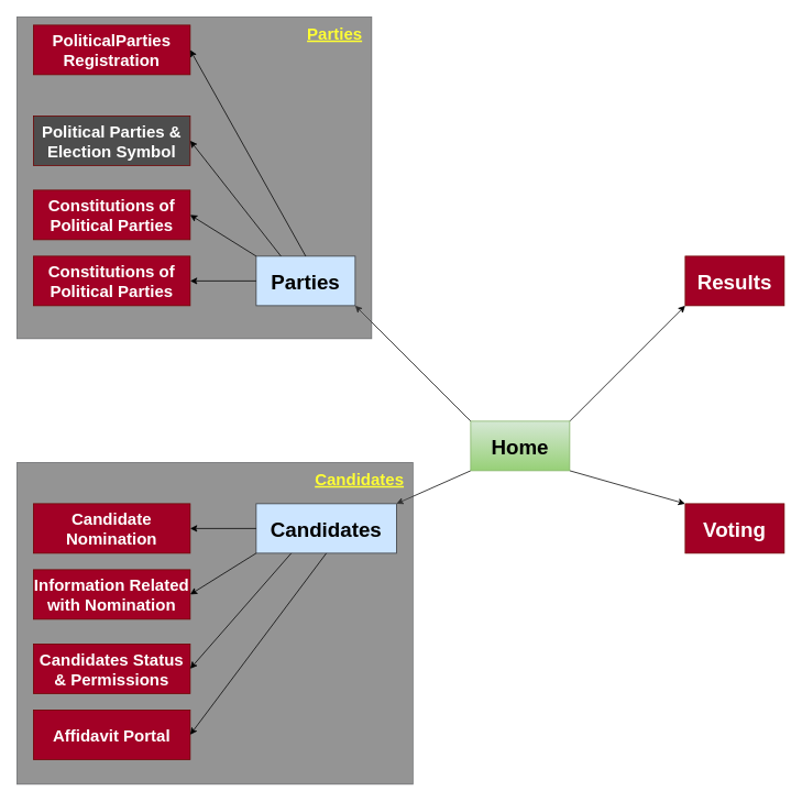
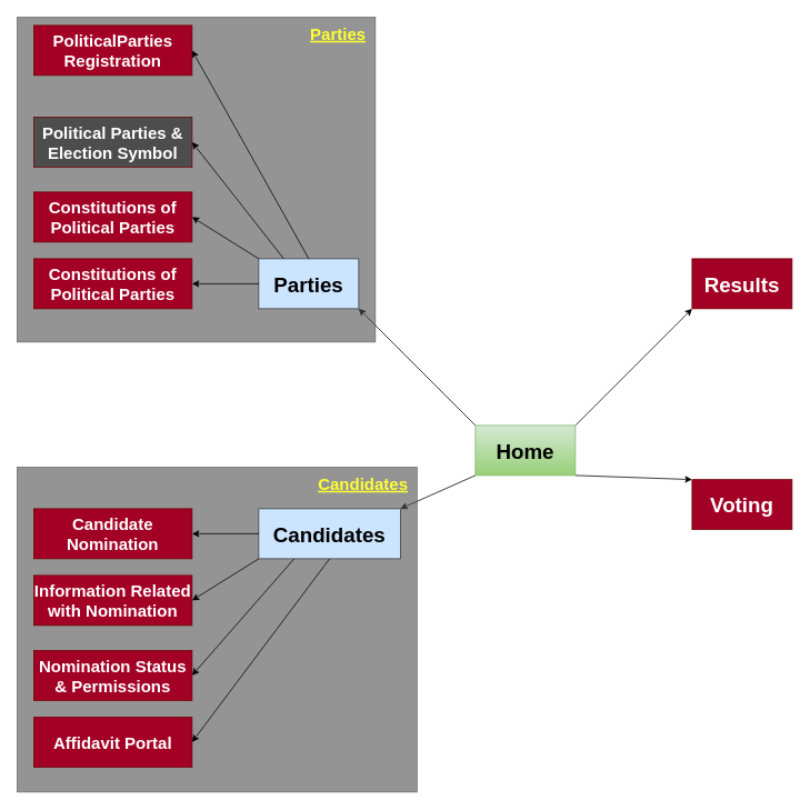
  <mxCell id="0" />
  <mxCell id="1" parent="0" />
  <mxCell id="2" style="edgeStyle=none;html=1;exitX=0;exitY=0;exitDx=0;exitDy=0;entryX=1;entryY=1;entryDx=0;entryDy=0;fontSize=20;fontColor=#000000;" edge="1" parent="1" source="6" target="23"><mxGeometry relative="1" as="geometry" /></mxCell>
  <mxCell id="3" style="edgeStyle=none;html=1;exitX=0;exitY=1;exitDx=0;exitDy=0;entryX=1;entryY=0;entryDx=0;entryDy=0;fontSize=20;fontColor=#000000;" edge="1" parent="1" source="6" target="11"><mxGeometry relative="1" as="geometry" /></mxCell>
  <mxCell id="4" style="edgeStyle=none;html=1;exitX=1;exitY=0;exitDx=0;exitDy=0;entryX=0;entryY=1;entryDx=0;entryDy=0;fontSize=20;fontColor=#000000;" edge="1" parent="1" source="6" target="8"><mxGeometry relative="1" as="geometry" /></mxCell>
  <mxCell id="5" style="edgeStyle=none;html=1;exitX=1;exitY=1;exitDx=0;exitDy=0;entryX=0;entryY=0;entryDx=0;entryDy=0;fontSize=20;fontColor=#000000;" edge="1" parent="1" source="6" target="7"><mxGeometry relative="1" as="geometry" /></mxCell>
  <mxCell id="6" value="Home" style="whiteSpace=wrap;html=1;fillColor=#d5e8d4;strokeColor=#82b366;fontStyle=1;fontSize=25;gradientColor=#97d077;fontColor=#000000;" vertex="1" parent="1"><mxGeometry x="570" y="510" width="120" height="60" as="geometry" /></mxCell>
- <mxCell id="7" value="Voting" style="whiteSpace=wrap;html=1;fontSize=25;fontStyle=1;fillColor=#a20025;fontColor=#ffffff;strokeColor=#6F0000;" vertex="1" parent="1"><mxGeometry x="830" y="610" width="120" height="60" as="geometry" /></mxCell>
+ <mxCell id="7" value="Voting" style="whiteSpace=wrap;html=1;fontSize=25;fontStyle=1;fillColor=#a20025;fontColor=#ffffff;strokeColor=#6F0000;" vertex="1" parent="1"><mxGeometry x="830" y="575" width="120" height="60" as="geometry" /></mxCell>
  <mxCell id="8" value="Results" style="whiteSpace=wrap;html=1;fontSize=25;fontStyle=1;fillColor=#a20025;fontColor=#ffffff;strokeColor=#6F0000;" vertex="1" parent="1"><mxGeometry x="830" y="310" width="120" height="60" as="geometry" /></mxCell>
  <mxCell id="9" value="" style="group" vertex="1" connectable="0" parent="1"><mxGeometry x="20" y="560" width="485" height="390" as="geometry" /></mxCell>
  <mxCell id="10" value="" style="group;fillColor=#4D4D4D;strokeColor=#36393d;movable=1;resizable=1;rotatable=1;deletable=1;editable=1;connectable=1;gradientColor=none;gradientDirection=radial;rounded=0;opacity=60;perimeterSpacing=1;container=0;glass=0;shadow=0;" vertex="1" connectable="0" parent="9"><mxGeometry width="480" height="390" as="geometry" /></mxCell>
  <mxCell id="11" value="Candidates" style="whiteSpace=wrap;html=1;fontStyle=1;fontSize=25;fillColor=#cce5ff;strokeColor=#36393d;fontColor=#000000;" vertex="1" parent="9"><mxGeometry x="290" y="50" width="170" height="60" as="geometry" /></mxCell>
  <mxCell id="12" value="Candidate Nomination" style="whiteSpace=wrap;html=1;fontSize=20;fontStyle=1;fillColor=#a20025;fontColor=#ffffff;strokeColor=#6F0000;" vertex="1" parent="9"><mxGeometry x="20" y="50" width="190" height="60" as="geometry" /></mxCell>
  <mxCell id="13" style="edgeStyle=none;html=1;exitX=0;exitY=0.5;exitDx=0;exitDy=0;entryX=1;entryY=0.5;entryDx=0;entryDy=0;fontSize=20;fontColor=#000000;" edge="1" parent="9" source="11" target="12"><mxGeometry relative="1" as="geometry" /></mxCell>
  <mxCell id="14" value="Information Related with Nomination" style="whiteSpace=wrap;html=1;fontSize=20;fontStyle=1;fillColor=#a20025;fontColor=#ffffff;strokeColor=#6F0000;" vertex="1" parent="9"><mxGeometry x="20" y="130" width="190" height="60" as="geometry" /></mxCell>
  <mxCell id="15" style="edgeStyle=none;html=1;exitX=0;exitY=1;exitDx=0;exitDy=0;entryX=1;entryY=0.5;entryDx=0;entryDy=0;fontSize=20;fontColor=#000000;" edge="1" parent="9" source="11" target="14"><mxGeometry relative="1" as="geometry" /></mxCell>
- <mxCell id="16" value="Candidates Status &amp;amp; Permissions" style="whiteSpace=wrap;html=1;fontSize=20;fontStyle=1;fillColor=#a20025;fontColor=#ffffff;strokeColor=#6F0000;" vertex="1" parent="9"><mxGeometry x="20" y="220" width="190" height="60" as="geometry" /></mxCell>
+ <mxCell id="16" value="Nomination Status &amp;amp; Permissions" style="whiteSpace=wrap;html=1;fontSize=20;fontStyle=1;fillColor=#a20025;fontColor=#ffffff;strokeColor=#6F0000;" vertex="1" parent="9"><mxGeometry x="20" y="220" width="190" height="60" as="geometry" /></mxCell>
  <mxCell id="17" style="edgeStyle=none;html=1;exitX=0.25;exitY=1;exitDx=0;exitDy=0;entryX=1;entryY=0.5;entryDx=0;entryDy=0;fontSize=20;fontColor=#000000;" edge="1" parent="9" source="11" target="16"><mxGeometry relative="1" as="geometry" /></mxCell>
  <mxCell id="18" value="Affidavit Portal" style="whiteSpace=wrap;html=1;fontSize=20;fontStyle=1;fillColor=#a20025;fontColor=#ffffff;strokeColor=#6F0000;" vertex="1" parent="9"><mxGeometry x="20" y="300" width="190" height="60" as="geometry" /></mxCell>
  <mxCell id="19" style="edgeStyle=none;html=1;exitX=0.5;exitY=1;exitDx=0;exitDy=0;entryX=1;entryY=0.5;entryDx=0;entryDy=0;fontSize=20;fontColor=#000000;" edge="1" parent="9" source="11" target="18"><mxGeometry relative="1" as="geometry" /></mxCell>
  <mxCell id="20" value="&lt;font&gt;Candidates&lt;/font&gt;" style="text;html=1;align=center;verticalAlign=middle;resizable=0;points=[];autosize=1;strokeColor=none;fillColor=none;fontSize=20;fontColor=#FFFF33;fontStyle=5;labelBackgroundColor=none;labelBorderColor=none;spacingLeft=0;" vertex="1" parent="9"><mxGeometry x="350" width="130" height="40" as="geometry" /></mxCell>
  <mxCell id="21" value="" style="group" vertex="1" connectable="0" parent="1"><mxGeometry x="20" y="20" width="430" height="390" as="geometry" /></mxCell>
  <mxCell id="22" value="" style="group;fillColor=#4D4D4D;strokeColor=#36393d;movable=1;resizable=1;rotatable=1;deletable=1;editable=1;connectable=1;gradientColor=none;gradientDirection=radial;rounded=0;opacity=60;perimeterSpacing=1;container=0;glass=0;shadow=0;" vertex="1" connectable="0" parent="21"><mxGeometry width="430" height="390" as="geometry" /></mxCell>
  <mxCell id="23" value="Parties" style="whiteSpace=wrap;html=1;fillColor=#cce5ff;strokeColor=#36393d;fontSize=25;fontStyle=1;fontColor=#000000;" vertex="1" parent="21"><mxGeometry x="290" y="290" width="120" height="60" as="geometry" /></mxCell>
  <mxCell id="24" value="PoliticalParties Registration" style="whiteSpace=wrap;html=1;fontSize=20;fontStyle=1;fillColor=#a20025;fontColor=#ffffff;strokeColor=#6F0000;" vertex="1" parent="21"><mxGeometry x="20" y="10" width="190" height="60" as="geometry" /></mxCell>
  <mxCell id="25" style="edgeStyle=none;html=1;exitX=0.5;exitY=0;exitDx=0;exitDy=0;entryX=1;entryY=0.5;entryDx=0;entryDy=0;fontSize=20;fontColor=#000000;" edge="1" parent="21" source="23" target="24"><mxGeometry relative="1" as="geometry" /></mxCell>
  <mxCell id="26" value="Political Parties &amp;amp; Election Symbol" style="whiteSpace=wrap;html=1;fontSize=20;fontStyle=1;fillColor=#4d4d4d;fontColor=#ffffff;strokeColor=#6F0000;" vertex="1" parent="21"><mxGeometry x="20" y="120" width="190" height="60" as="geometry" /></mxCell>
  <mxCell id="27" style="edgeStyle=none;html=1;exitX=0.25;exitY=0;exitDx=0;exitDy=0;entryX=1;entryY=0.5;entryDx=0;entryDy=0;fontSize=20;fontColor=#000000;" edge="1" parent="21" source="23" target="26"><mxGeometry relative="1" as="geometry" /></mxCell>
  <mxCell id="28" value="Constitutions of Political Parties" style="whiteSpace=wrap;html=1;fontSize=20;fontStyle=1;fillColor=#a20025;fontColor=#ffffff;strokeColor=#6F0000;" vertex="1" parent="21"><mxGeometry x="20" y="210" width="190" height="60" as="geometry" /></mxCell>
  <mxCell id="29" style="edgeStyle=none;html=1;exitX=0;exitY=0;exitDx=0;exitDy=0;entryX=1;entryY=0.5;entryDx=0;entryDy=0;fontSize=20;fontColor=#000000;" edge="1" parent="21" source="23" target="28"><mxGeometry relative="1" as="geometry" /></mxCell>
  <mxCell id="30" value="Constitutions of Political Parties" style="whiteSpace=wrap;html=1;fontSize=20;fontStyle=1;fillColor=#a20025;fontColor=#ffffff;strokeColor=#6F0000;" vertex="1" parent="21"><mxGeometry x="20" y="290" width="190" height="60" as="geometry" /></mxCell>
  <mxCell id="31" style="edgeStyle=none;html=1;exitX=0;exitY=0.5;exitDx=0;exitDy=0;entryX=1;entryY=0.5;entryDx=0;entryDy=0;fontSize=20;fontColor=#000000;" edge="1" parent="21" source="23" target="30"><mxGeometry relative="1" as="geometry" /></mxCell>
  <mxCell id="32" value="&lt;font&gt;Parties&lt;/font&gt;" style="text;html=1;align=center;verticalAlign=middle;resizable=0;points=[];autosize=1;strokeColor=none;fillColor=none;fontSize=20;fontColor=#FFFF33;fontStyle=5;labelBackgroundColor=none;labelBorderColor=none;spacingLeft=0;" vertex="1" parent="21"><mxGeometry x="340" width="90" height="40" as="geometry" /></mxCell>
